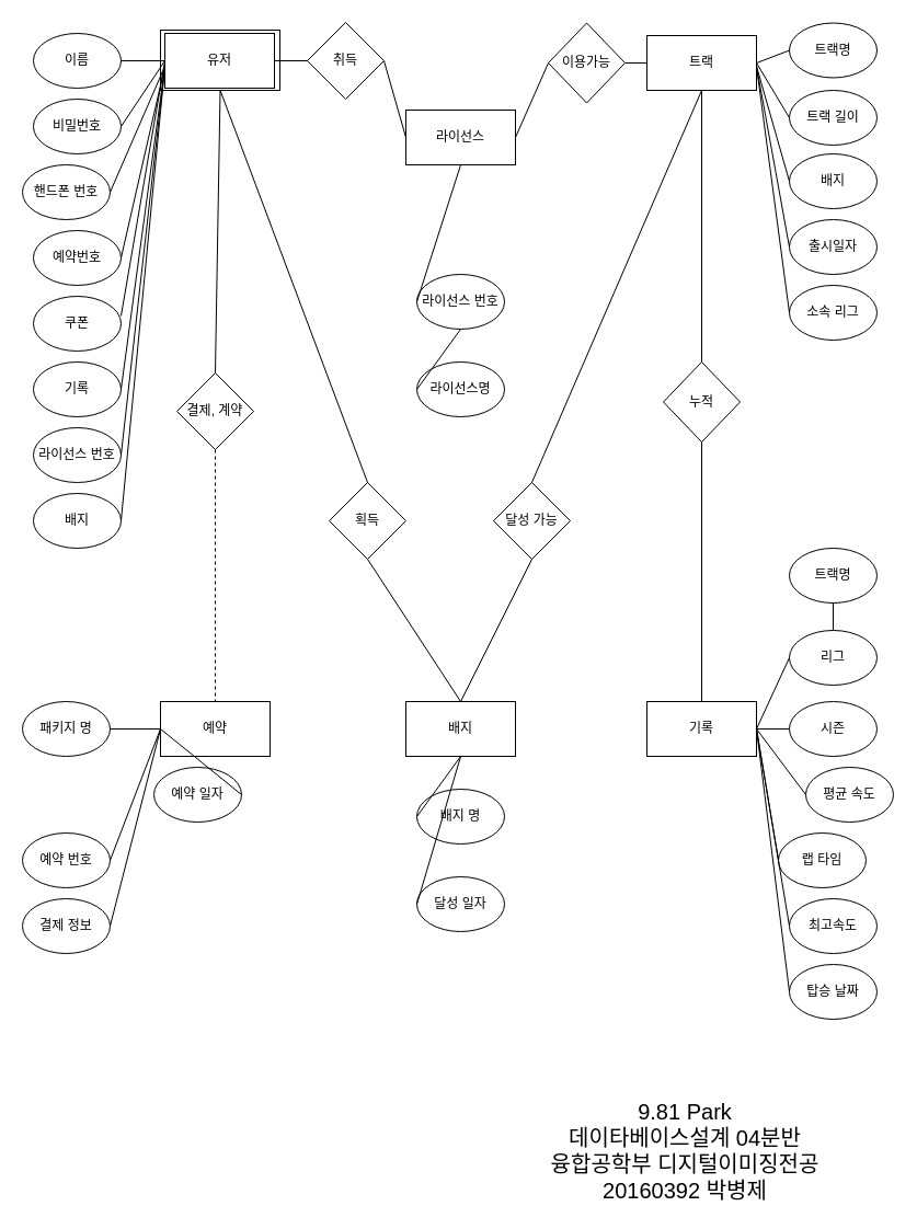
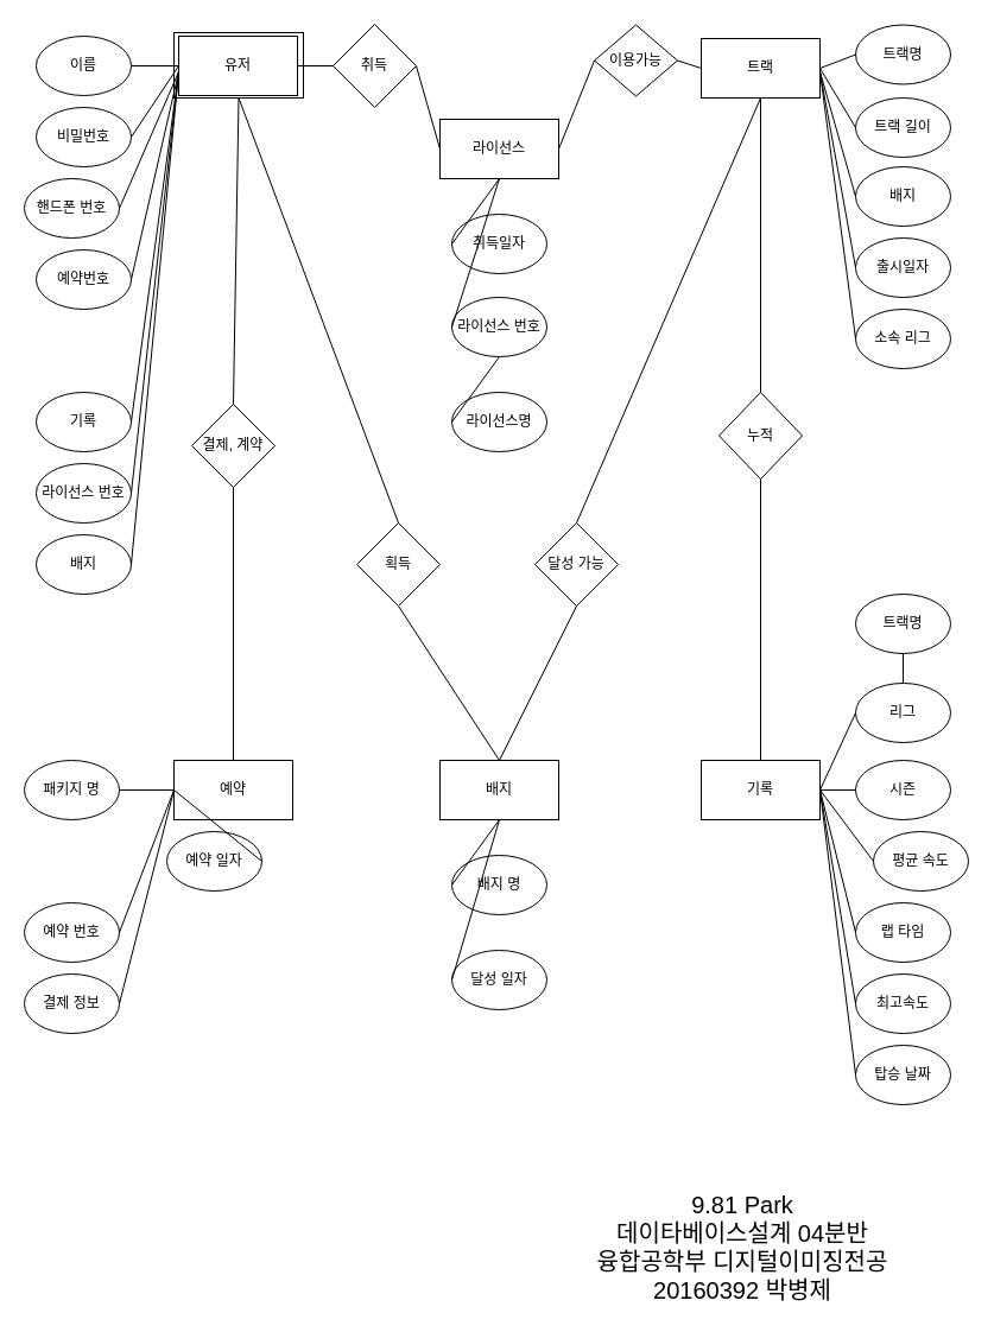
  <mxCell id="0" />
  <mxCell id="1" parent="0" />
  <mxCell id="2" value="" style="rounded=0;whiteSpace=wrap;html=1;" parent="1" vertex="1"><mxGeometry x="146" y="27" width="109" height="55" as="geometry" /></mxCell>
  <mxCell id="3" value="유저" style="rounded=0;whiteSpace=wrap;html=1;" parent="1" vertex="1"><mxGeometry x="150" y="30" width="100" height="50" as="geometry" /></mxCell>
  <mxCell id="4" value="이름" style="ellipse;whiteSpace=wrap;html=1;" parent="1" vertex="1"><mxGeometry x="30" y="30" width="80" height="50" as="geometry" /></mxCell>
  <mxCell id="5" value="비밀번호" style="ellipse;whiteSpace=wrap;html=1;" parent="1" vertex="1"><mxGeometry x="30" y="90" width="80" height="50" as="geometry" /></mxCell>
  <mxCell id="6" value="핸드폰 번호" style="ellipse;whiteSpace=wrap;html=1;" parent="1" vertex="1"><mxGeometry x="20" y="150" width="80" height="50" as="geometry" /></mxCell>
  <mxCell id="7" value="예약번호" style="ellipse;whiteSpace=wrap;html=1;" parent="1" vertex="1"><mxGeometry x="30" y="210" width="80" height="50" as="geometry" /></mxCell>
- <mxCell id="8" value="쿠폰" style="ellipse;whiteSpace=wrap;html=1;" parent="1" vertex="1"><mxGeometry x="30" y="270" width="80" height="50" as="geometry" /></mxCell>
  <mxCell id="9" value="기록" style="ellipse;whiteSpace=wrap;html=1;" parent="1" vertex="1"><mxGeometry x="30" y="330" width="80" height="50" as="geometry" /></mxCell>
  <mxCell id="10" value="라이선스 번호" style="ellipse;whiteSpace=wrap;html=1;" parent="1" vertex="1"><mxGeometry x="30" y="390" width="80" height="50" as="geometry" /></mxCell>
  <mxCell id="11" value="라이선스" style="rounded=0;whiteSpace=wrap;html=1;" parent="1" vertex="1"><mxGeometry x="370" y="100" width="100" height="50" as="geometry" /></mxCell>
+ <mxCell id="12" value="취득일자" style="ellipse;whiteSpace=wrap;html=1;" parent="1" vertex="1"><mxGeometry x="380" y="180" width="80" height="50" as="geometry" /></mxCell>
  <mxCell id="13" value="라이선스명" style="ellipse;whiteSpace=wrap;html=1;" parent="1" vertex="1"><mxGeometry x="380" y="330" width="80" height="50" as="geometry" /></mxCell>
  <mxCell id="14" value="라이선스 번호" style="ellipse;whiteSpace=wrap;html=1;" parent="1" vertex="1"><mxGeometry x="380" y="250" width="80" height="50" as="geometry" /></mxCell>
  <mxCell id="15" value="배지" style="ellipse;whiteSpace=wrap;html=1;" parent="1" vertex="1"><mxGeometry x="30" y="450" width="80" height="50" as="geometry" /></mxCell>
  <mxCell id="16" value="취득" style="rhombus;whiteSpace=wrap;html=1;" parent="1" vertex="1"><mxGeometry x="280" y="20" width="70" height="70" as="geometry" /></mxCell>
- <mxCell id="17" value="이용가능" style="rhombus;whiteSpace=wrap;html=1;" parent="1" vertex="1"><mxGeometry x="500" y="20.5" width="70" height="73" as="geometry" /></mxCell>
+ <mxCell id="17" value="이용가능" style="rhombus;whiteSpace=wrap;html=1;" parent="1" vertex="1"><mxGeometry x="500" y="20.5" width="70" height="60" as="geometry" /></mxCell>
  <mxCell id="18" value="트랙" style="rounded=0;whiteSpace=wrap;html=1;" parent="1" vertex="1"><mxGeometry x="590" y="32" width="100" height="50" as="geometry" /></mxCell>
  <mxCell id="19" value="트랙명" style="ellipse;whiteSpace=wrap;html=1;" parent="1" vertex="1"><mxGeometry x="720" y="20.5" width="80" height="50" as="geometry" /></mxCell>
  <mxCell id="20" value="트랙 길이" style="ellipse;whiteSpace=wrap;html=1;" parent="1" vertex="1"><mxGeometry x="720" y="82" width="80" height="50" as="geometry" /></mxCell>
  <mxCell id="21" value="배지" style="ellipse;whiteSpace=wrap;html=1;" parent="1" vertex="1"><mxGeometry x="720" y="140" width="80" height="50" as="geometry" /></mxCell>
  <mxCell id="22" value="최고속도" style="ellipse;whiteSpace=wrap;html=1;" parent="1" vertex="1"><mxGeometry x="720" y="820" width="80" height="50" as="geometry" /></mxCell>
- <mxCell id="23" value="랩 타임" style="ellipse;whiteSpace=wrap;html=1;" parent="1" vertex="1"><mxGeometry x="710" y="760" width="80" height="50" as="geometry" /></mxCell>
+ <mxCell id="23" value="랩 타임" style="ellipse;whiteSpace=wrap;html=1;" parent="1" vertex="1"><mxGeometry x="720" y="760" width="80" height="50" as="geometry" /></mxCell>
  <mxCell id="24" value="출시일자" style="ellipse;whiteSpace=wrap;html=1;" parent="1" vertex="1"><mxGeometry x="720" y="200" width="80" height="50" as="geometry" /></mxCell>
  <mxCell id="25" value="평균 속도" style="ellipse;whiteSpace=wrap;html=1;" parent="1" vertex="1"><mxGeometry x="735" y="700" width="80" height="50" as="geometry" /></mxCell>
  <mxCell id="26" value="소속 리그" style="ellipse;whiteSpace=wrap;html=1;" parent="1" vertex="1"><mxGeometry x="720" y="260" width="80" height="50" as="geometry" /></mxCell>
  <mxCell id="27" value="" style="endArrow=none;html=1;entryX=0;entryY=0.5;entryDx=0;entryDy=0;exitX=1;exitY=0.5;exitDx=0;exitDy=0;" parent="1" source="4" target="3" edge="1"><mxGeometry width="50" height="50" relative="1" as="geometry"><mxPoint x="80" y="150" as="sourcePoint" /><mxPoint x="130" y="100" as="targetPoint" /></mxGeometry></mxCell>
  <mxCell id="28" value="" style="endArrow=none;html=1;entryX=0;entryY=0.5;entryDx=0;entryDy=0;exitX=1;exitY=0.5;exitDx=0;exitDy=0;" parent="1" source="5" target="3" edge="1"><mxGeometry width="50" height="50" relative="1" as="geometry"><mxPoint x="120" y="65" as="sourcePoint" /><mxPoint x="160" y="65" as="targetPoint" /></mxGeometry></mxCell>
  <mxCell id="29" value="" style="endArrow=none;html=1;exitX=1;exitY=0.5;exitDx=0;exitDy=0;" parent="1" source="6" edge="1"><mxGeometry width="50" height="50" relative="1" as="geometry"><mxPoint x="120" y="125" as="sourcePoint" /><mxPoint x="150" y="60" as="targetPoint" /></mxGeometry></mxCell>
  <mxCell id="30" value="" style="endArrow=none;html=1;exitX=1;exitY=0.5;exitDx=0;exitDy=0;" parent="1" source="7" edge="1"><mxGeometry width="50" height="50" relative="1" as="geometry"><mxPoint x="120" y="185" as="sourcePoint" /><mxPoint x="150" y="60" as="targetPoint" /></mxGeometry></mxCell>
- <mxCell id="31" value="" style="endArrow=none;html=1;exitX=1;exitY=0.36;exitDx=0;exitDy=0;exitPerimeter=0;entryX=0;entryY=0.5;entryDx=0;entryDy=0;" parent="1" source="8" target="3" edge="1"><mxGeometry width="50" height="50" relative="1" as="geometry"><mxPoint x="120" y="245" as="sourcePoint" /><mxPoint x="160" y="70" as="targetPoint" /></mxGeometry></mxCell>
  <mxCell id="32" value="" style="endArrow=none;html=1;exitX=1;exitY=0.5;exitDx=0;exitDy=0;" parent="1" source="9" edge="1"><mxGeometry width="50" height="50" relative="1" as="geometry"><mxPoint x="120" y="298" as="sourcePoint" /><mxPoint x="150" y="60" as="targetPoint" /></mxGeometry></mxCell>
  <mxCell id="33" value="" style="endArrow=none;html=1;exitX=1;exitY=0.5;exitDx=0;exitDy=0;" parent="1" source="10" edge="1"><mxGeometry width="50" height="50" relative="1" as="geometry"><mxPoint x="120" y="365" as="sourcePoint" /><mxPoint x="150" y="60" as="targetPoint" /></mxGeometry></mxCell>
  <mxCell id="34" value="" style="endArrow=none;html=1;exitX=1;exitY=0.5;exitDx=0;exitDy=0;" parent="1" source="15" edge="1"><mxGeometry width="50" height="50" relative="1" as="geometry"><mxPoint x="121.04" y="417" as="sourcePoint" /><mxPoint x="150" y="60" as="targetPoint" /></mxGeometry></mxCell>
  <mxCell id="35" value="" style="endArrow=none;html=1;entryX=1;entryY=0.5;entryDx=0;entryDy=0;" parent="1" source="16" target="3" edge="1"><mxGeometry width="50" height="50" relative="1" as="geometry"><mxPoint x="120" y="65" as="sourcePoint" /><mxPoint x="160" y="65" as="targetPoint" /></mxGeometry></mxCell>
  <mxCell id="36" value="" style="endArrow=none;html=1;entryX=0;entryY=0.5;entryDx=0;entryDy=0;exitX=1;exitY=0.5;exitDx=0;exitDy=0;" parent="1" source="16" target="11" edge="1"><mxGeometry width="50" height="50" relative="1" as="geometry"><mxPoint x="290" y="65" as="sourcePoint" /><mxPoint x="260" y="65" as="targetPoint" /></mxGeometry></mxCell>
  <mxCell id="37" value="" style="endArrow=none;html=1;entryX=0;entryY=0.5;entryDx=0;entryDy=0;exitX=1;exitY=0.5;exitDx=0;exitDy=0;" parent="1" source="11" target="17" edge="1"><mxGeometry width="50" height="50" relative="1" as="geometry"><mxPoint x="480" y="57" as="sourcePoint" /><mxPoint x="390" y="65" as="targetPoint" /></mxGeometry></mxCell>
  <mxCell id="38" value="" style="endArrow=none;html=1;entryX=0;entryY=0.5;entryDx=0;entryDy=0;exitX=1;exitY=0.5;exitDx=0;exitDy=0;" parent="1" source="17" target="18" edge="1"><mxGeometry width="50" height="50" relative="1" as="geometry"><mxPoint x="490" y="67" as="sourcePoint" /><mxPoint x="510" y="67" as="targetPoint" /></mxGeometry></mxCell>
  <mxCell id="39" value="" style="endArrow=none;html=1;exitX=1;exitY=0.5;exitDx=0;exitDy=0;entryX=0;entryY=0.5;entryDx=0;entryDy=0;" parent="1" source="18" target="19" edge="1"><mxGeometry width="50" height="50" relative="1" as="geometry"><mxPoint x="580" y="67" as="sourcePoint" /><mxPoint x="710" y="50" as="targetPoint" /></mxGeometry></mxCell>
  <mxCell id="40" value="" style="endArrow=none;html=1;exitX=1;exitY=0.5;exitDx=0;exitDy=0;entryX=0;entryY=0.5;entryDx=0;entryDy=0;" parent="1" source="18" target="20" edge="1"><mxGeometry width="50" height="50" relative="1" as="geometry"><mxPoint x="700" y="67" as="sourcePoint" /><mxPoint x="730" y="55.5" as="targetPoint" /></mxGeometry></mxCell>
  <mxCell id="41" value="" style="endArrow=none;html=1;entryX=0;entryY=0.5;entryDx=0;entryDy=0;" parent="1" target="21" edge="1"><mxGeometry width="50" height="50" relative="1" as="geometry"><mxPoint x="690" y="60" as="sourcePoint" /><mxPoint x="730" y="117" as="targetPoint" /></mxGeometry></mxCell>
  <mxCell id="42" value="" style="endArrow=none;html=1;entryX=0;entryY=0.5;entryDx=0;entryDy=0;" parent="1" target="24" edge="1"><mxGeometry width="50" height="50" relative="1" as="geometry"><mxPoint x="690" y="60" as="sourcePoint" /><mxPoint x="730" y="175" as="targetPoint" /></mxGeometry></mxCell>
  <mxCell id="43" value="" style="endArrow=none;html=1;entryX=0;entryY=0.5;entryDx=0;entryDy=0;" parent="1" target="26" edge="1"><mxGeometry width="50" height="50" relative="1" as="geometry"><mxPoint x="690" y="60" as="sourcePoint" /><mxPoint x="730" y="235" as="targetPoint" /></mxGeometry></mxCell>
+ <mxCell id="44" value="" style="endArrow=none;html=1;exitX=0.5;exitY=1;exitDx=0;exitDy=0;entryX=0;entryY=0.5;entryDx=0;entryDy=0;" parent="1" source="11" target="12" edge="1"><mxGeometry width="50" height="50" relative="1" as="geometry"><mxPoint x="700" y="67" as="sourcePoint" /><mxPoint x="730" y="55.5" as="targetPoint" /></mxGeometry></mxCell>
  <mxCell id="45" value="" style="endArrow=none;html=1;entryX=0;entryY=0.5;entryDx=0;entryDy=0;exitX=0.5;exitY=1;exitDx=0;exitDy=0;" parent="1" source="14" target="13" edge="1"><mxGeometry width="50" height="50" relative="1" as="geometry"><mxPoint x="430" y="80" as="sourcePoint" /><mxPoint x="400" y="145" as="targetPoint" /></mxGeometry></mxCell>
  <mxCell id="46" value="" style="endArrow=none;html=1;entryX=0;entryY=0.5;entryDx=0;entryDy=0;exitX=0.5;exitY=1;exitDx=0;exitDy=0;" parent="1" source="11" target="14" edge="1"><mxGeometry width="50" height="50" relative="1" as="geometry"><mxPoint x="440" y="90" as="sourcePoint" /><mxPoint x="400" y="205" as="targetPoint" /></mxGeometry></mxCell>
  <mxCell id="47" value="기록" style="rounded=0;whiteSpace=wrap;html=1;" parent="1" vertex="1"><mxGeometry x="590" y="640" width="100" height="50" as="geometry" /></mxCell>
  <mxCell id="48" value="누적" style="rhombus;whiteSpace=wrap;html=1;" parent="1" vertex="1"><mxGeometry x="605" y="330" width="70" height="73" as="geometry" /></mxCell>
  <mxCell id="49" value="" style="endArrow=none;html=1;entryX=0.5;entryY=0;entryDx=0;entryDy=0;exitX=0.5;exitY=1;exitDx=0;exitDy=0;" parent="1" source="18" target="48" edge="1"><mxGeometry width="50" height="50" relative="1" as="geometry"><mxPoint x="700" y="70" as="sourcePoint" /><mxPoint x="730" y="235" as="targetPoint" /></mxGeometry></mxCell>
  <mxCell id="50" value="" style="endArrow=none;html=1;exitX=0.5;exitY=0;exitDx=0;exitDy=0;entryX=0.5;entryY=1;entryDx=0;entryDy=0;" parent="1" source="47" target="48" edge="1"><mxGeometry width="50" height="50" relative="1" as="geometry"><mxPoint x="650" y="92" as="sourcePoint" /><mxPoint x="640" y="290" as="targetPoint" /></mxGeometry></mxCell>
  <mxCell id="51" value="탑승 날짜" style="ellipse;whiteSpace=wrap;html=1;" parent="1" vertex="1"><mxGeometry x="720" y="880" width="80" height="50" as="geometry" /></mxCell>
  <mxCell id="52" value="시즌" style="ellipse;whiteSpace=wrap;html=1;" parent="1" vertex="1"><mxGeometry x="720" y="640" width="80" height="50" as="geometry" /></mxCell>
  <mxCell id="53" value="" style="endArrow=none;html=1;exitX=1;exitY=0.5;exitDx=0;exitDy=0;entryX=0;entryY=0.5;entryDx=0;entryDy=0;" parent="1" source="47" target="52" edge="1"><mxGeometry width="50" height="50" relative="1" as="geometry"><mxPoint x="650" y="460" as="sourcePoint" /><mxPoint x="650" y="293" as="targetPoint" /></mxGeometry></mxCell>
  <mxCell id="54" value="" style="endArrow=none;html=1;exitX=1;exitY=0.5;exitDx=0;exitDy=0;entryX=0;entryY=0.5;entryDx=0;entryDy=0;" parent="1" source="47" target="25" edge="1"><mxGeometry width="50" height="50" relative="1" as="geometry"><mxPoint x="700" y="485" as="sourcePoint" /><mxPoint x="730" y="375" as="targetPoint" /></mxGeometry></mxCell>
  <mxCell id="55" value="" style="endArrow=none;html=1;exitX=1;exitY=0.5;exitDx=0;exitDy=0;entryX=0;entryY=0.5;entryDx=0;entryDy=0;" parent="1" source="47" target="23" edge="1"><mxGeometry width="50" height="50" relative="1" as="geometry"><mxPoint x="700" y="485" as="sourcePoint" /><mxPoint x="730" y="435" as="targetPoint" /></mxGeometry></mxCell>
  <mxCell id="56" value="" style="endArrow=none;html=1;exitX=1;exitY=0.5;exitDx=0;exitDy=0;entryX=0;entryY=0.5;entryDx=0;entryDy=0;" parent="1" source="47" target="22" edge="1"><mxGeometry width="50" height="50" relative="1" as="geometry"><mxPoint x="700" y="485" as="sourcePoint" /><mxPoint x="730" y="495" as="targetPoint" /></mxGeometry></mxCell>
  <mxCell id="57" value="" style="endArrow=none;html=1;exitX=1;exitY=0.5;exitDx=0;exitDy=0;entryX=0;entryY=0.5;entryDx=0;entryDy=0;" parent="1" source="47" target="51" edge="1"><mxGeometry width="50" height="50" relative="1" as="geometry"><mxPoint x="700" y="485" as="sourcePoint" /><mxPoint x="730" y="555" as="targetPoint" /></mxGeometry></mxCell>
  <mxCell id="58" value="배지" style="rounded=0;whiteSpace=wrap;html=1;" parent="1" vertex="1"><mxGeometry x="370" y="640" width="100" height="50" as="geometry" /></mxCell>
  <mxCell id="59" value="예약" style="rounded=0;whiteSpace=wrap;html=1;" parent="1" vertex="1"><mxGeometry x="146" y="640" width="100" height="50" as="geometry" /></mxCell>
  <mxCell id="60" value="패키지 명" style="ellipse;whiteSpace=wrap;html=1;" parent="1" vertex="1"><mxGeometry x="20" y="640" width="80" height="50" as="geometry" /></mxCell>
  <mxCell id="61" value="예약 번호" style="ellipse;whiteSpace=wrap;html=1;" parent="1" vertex="1"><mxGeometry x="20" y="760" width="80" height="50" as="geometry" /></mxCell>
  <mxCell id="62" value="예약 일자" style="ellipse;whiteSpace=wrap;html=1;" parent="1" vertex="1"><mxGeometry x="140" y="700" width="80" height="50" as="geometry" /></mxCell>
  <mxCell id="63" value="달성 일자" style="ellipse;whiteSpace=wrap;html=1;" parent="1" vertex="1"><mxGeometry x="380" y="800" width="80" height="50" as="geometry" /></mxCell>
  <mxCell id="64" value="배지 명" style="ellipse;whiteSpace=wrap;html=1;" parent="1" vertex="1"><mxGeometry x="380" y="720" width="80" height="50" as="geometry" /></mxCell>
  <mxCell id="65" value="결제, 계약" style="rhombus;whiteSpace=wrap;html=1;" parent="1" vertex="1"><mxGeometry x="161" y="340" width="70" height="70" as="geometry" /></mxCell>
  <mxCell id="66" value="결제 정보" style="ellipse;whiteSpace=wrap;html=1;" parent="1" vertex="1"><mxGeometry x="20" y="820" width="80" height="50" as="geometry" /></mxCell>
  <mxCell id="67" value="" style="endArrow=none;html=1;exitX=1;exitY=0.5;exitDx=0;exitDy=0;entryX=0;entryY=0.5;entryDx=0;entryDy=0;" parent="1" source="60" target="59" edge="1"><mxGeometry width="50" height="50" relative="1" as="geometry"><mxPoint x="380" y="530" as="sourcePoint" /><mxPoint x="430" y="480" as="targetPoint" /></mxGeometry></mxCell>
  <mxCell id="68" value="" style="endArrow=none;html=1;exitX=0;exitY=0.5;exitDx=0;exitDy=0;entryX=1;entryY=0.5;entryDx=0;entryDy=0;" parent="1" source="59" target="62" edge="1"><mxGeometry width="50" height="50" relative="1" as="geometry"><mxPoint x="110" y="675" as="sourcePoint" /><mxPoint x="156" y="675" as="targetPoint" /></mxGeometry></mxCell>
  <mxCell id="69" value="" style="endArrow=none;html=1;exitX=0;exitY=0.5;exitDx=0;exitDy=0;entryX=1;entryY=0.5;entryDx=0;entryDy=0;" parent="1" source="59" target="61" edge="1"><mxGeometry width="50" height="50" relative="1" as="geometry"><mxPoint x="156" y="675" as="sourcePoint" /><mxPoint x="110" y="735" as="targetPoint" /></mxGeometry></mxCell>
  <mxCell id="70" value="" style="endArrow=none;html=1;entryX=1;entryY=0.5;entryDx=0;entryDy=0;exitX=0;exitY=0.5;exitDx=0;exitDy=0;" parent="1" source="59" target="66" edge="1"><mxGeometry width="50" height="50" relative="1" as="geometry"><mxPoint x="156" y="660" as="sourcePoint" /><mxPoint x="110" y="795" as="targetPoint" /></mxGeometry></mxCell>
- <mxCell id="71" value="" style="endArrow=none;html=1;entryX=0.5;entryY=0;entryDx=0;entryDy=0;exitX=0.5;exitY=1;exitDx=0;exitDy=0;dashed=1;" parent="1" source="65" target="59" edge="1"><mxGeometry width="50" height="50" relative="1" as="geometry"><mxPoint x="156" y="675" as="sourcePoint" /><mxPoint x="110" y="855" as="targetPoint" /></mxGeometry></mxCell>
+ <mxCell id="71" value="" style="endArrow=none;html=1;entryX=0.5;entryY=0;entryDx=0;entryDy=0;exitX=0.5;exitY=1;exitDx=0;exitDy=0;" parent="1" source="65" target="59" edge="1"><mxGeometry width="50" height="50" relative="1" as="geometry"><mxPoint x="156" y="675" as="sourcePoint" /><mxPoint x="110" y="855" as="targetPoint" /></mxGeometry></mxCell>
  <mxCell id="72" value="" style="endArrow=none;html=1;entryX=0.5;entryY=0;entryDx=0;entryDy=0;exitX=0.5;exitY=1;exitDx=0;exitDy=0;" parent="1" source="2" target="65" edge="1"><mxGeometry width="50" height="50" relative="1" as="geometry"><mxPoint x="206" y="420" as="sourcePoint" /><mxPoint x="206" y="650" as="targetPoint" /></mxGeometry></mxCell>
  <mxCell id="73" value="획득" style="rhombus;whiteSpace=wrap;html=1;" parent="1" vertex="1"><mxGeometry x="300" y="440" width="70" height="70" as="geometry" /></mxCell>
  <mxCell id="74" value="달성 가능" style="rhombus;whiteSpace=wrap;html=1;" parent="1" vertex="1"><mxGeometry x="450" y="440" width="70" height="70" as="geometry" /></mxCell>
  <mxCell id="75" value="" style="endArrow=none;html=1;entryX=0.5;entryY=0;entryDx=0;entryDy=0;exitX=0.5;exitY=1;exitDx=0;exitDy=0;" parent="1" source="2" target="73" edge="1"><mxGeometry width="50" height="50" relative="1" as="geometry"><mxPoint x="310" y="350" as="sourcePoint" /><mxPoint x="206" y="650" as="targetPoint" /></mxGeometry></mxCell>
  <mxCell id="76" value="" style="endArrow=none;html=1;entryX=0.5;entryY=0;entryDx=0;entryDy=0;exitX=0.5;exitY=1;exitDx=0;exitDy=0;" parent="1" source="18" target="74" edge="1"><mxGeometry width="50" height="50" relative="1" as="geometry"><mxPoint x="210.5" y="92" as="sourcePoint" /><mxPoint x="345" y="450" as="targetPoint" /></mxGeometry></mxCell>
  <mxCell id="77" value="" style="endArrow=none;html=1;entryX=0.5;entryY=1;entryDx=0;entryDy=0;exitX=0.5;exitY=0;exitDx=0;exitDy=0;" parent="1" source="58" target="74" edge="1"><mxGeometry width="50" height="50" relative="1" as="geometry"><mxPoint x="650" y="92" as="sourcePoint" /><mxPoint x="495" y="450" as="targetPoint" /></mxGeometry></mxCell>
  <mxCell id="78" value="" style="endArrow=none;html=1;entryX=0.5;entryY=1;entryDx=0;entryDy=0;exitX=0.5;exitY=0;exitDx=0;exitDy=0;" parent="1" source="58" target="73" edge="1"><mxGeometry width="50" height="50" relative="1" as="geometry"><mxPoint x="400" y="640" as="sourcePoint" /><mxPoint x="495" y="520" as="targetPoint" /></mxGeometry></mxCell>
  <mxCell id="79" value="" style="endArrow=none;html=1;entryX=0.5;entryY=1;entryDx=0;entryDy=0;exitX=0;exitY=0.5;exitDx=0;exitDy=0;" parent="1" source="64" target="58" edge="1"><mxGeometry width="50" height="50" relative="1" as="geometry"><mxPoint x="430" y="650" as="sourcePoint" /><mxPoint x="495" y="520" as="targetPoint" /></mxGeometry></mxCell>
  <mxCell id="80" value="" style="endArrow=none;html=1;entryX=0.5;entryY=1;entryDx=0;entryDy=0;exitX=0;exitY=0.5;exitDx=0;exitDy=0;" parent="1" source="63" target="58" edge="1"><mxGeometry width="50" height="50" relative="1" as="geometry"><mxPoint x="390" y="755" as="sourcePoint" /><mxPoint x="430" y="700" as="targetPoint" /></mxGeometry></mxCell>
  <mxCell id="81" value="리그" style="ellipse;whiteSpace=wrap;html=1;" parent="1" vertex="1"><mxGeometry x="720" y="575" width="80" height="50" as="geometry" /></mxCell>
  <mxCell id="82" value="" style="endArrow=none;html=1;entryX=0;entryY=0.5;entryDx=0;entryDy=0;exitX=1;exitY=0.5;exitDx=0;exitDy=0;" parent="1" source="47" target="81" edge="1"><mxGeometry width="50" height="50" relative="1" as="geometry"><mxPoint x="690" y="660" as="sourcePoint" /><mxPoint x="730" y="675" as="targetPoint" /></mxGeometry></mxCell>
  <mxCell id="83" value="&lt;font style=&quot;font-size: 20px&quot;&gt;9.81 Park&lt;br&gt;데이타베이스설계 04분반&lt;br&gt;융합공학부 디지털이미징전공&lt;br&gt;20160392 박병제&lt;/font&gt;" style="text;html=1;strokeColor=none;fillColor=none;align=center;verticalAlign=middle;whiteSpace=wrap;rounded=0;" parent="1" vertex="1"><mxGeometry x="490" y="1000" width="270" height="100" as="geometry" /></mxCell>
  <mxCell id="84" value="트랙명" style="ellipse;whiteSpace=wrap;html=1;" vertex="1" parent="1"><mxGeometry x="720" y="500" width="80" height="50" as="geometry" /></mxCell>
  <mxCell id="85" value="" style="endArrow=none;html=1;entryX=0.5;entryY=1;entryDx=0;entryDy=0;exitX=0.5;exitY=0;exitDx=0;exitDy=0;" edge="1" parent="1" source="81" target="84"><mxGeometry width="50" height="50" relative="1" as="geometry"><mxPoint x="380" y="590" as="sourcePoint" /><mxPoint x="430" y="540" as="targetPoint" /></mxGeometry></mxCell>
